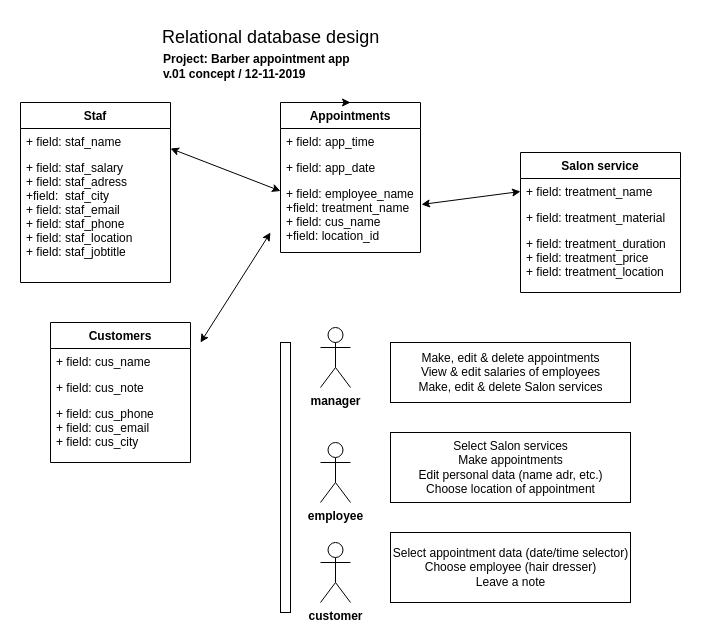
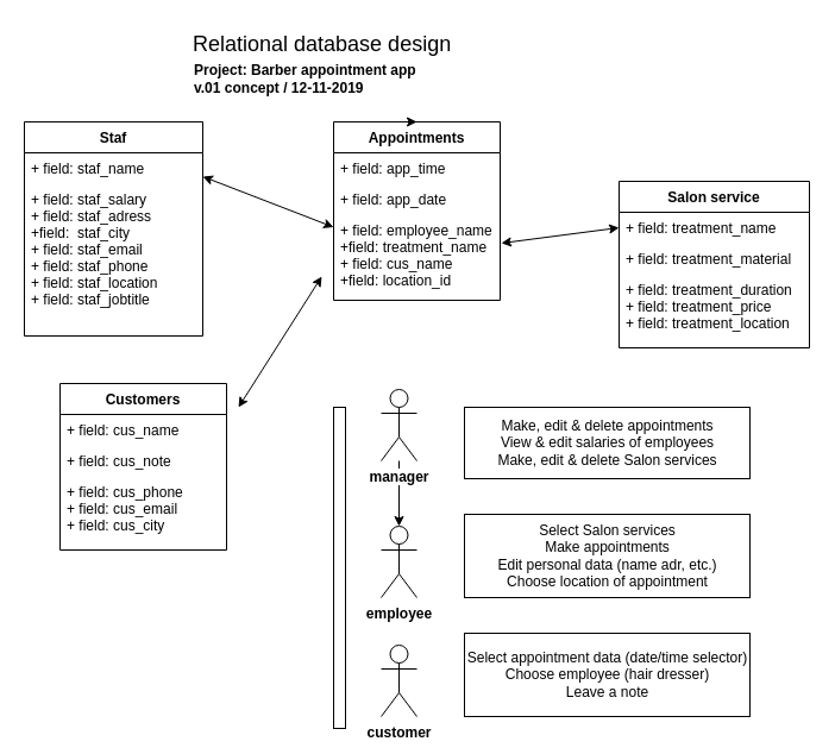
  <mxCell id="0" />
  <mxCell id="1" parent="0" />
  <mxCell id="2" value="Staf" style="swimlane;fontStyle=1;childLayout=stackLayout;horizontal=1;startSize=26;fillColor=none;horizontalStack=0;resizeParent=1;resizeParentMax=0;resizeLast=0;collapsible=1;marginBottom=0;" vertex="1" parent="1"><mxGeometry x="20" y="102" width="150" height="180" as="geometry" /></mxCell>
  <mxCell id="3" value="+ field: staf_name" style="text;strokeColor=none;fillColor=none;align=left;verticalAlign=top;spacingLeft=4;spacingRight=4;overflow=hidden;rotatable=0;points=[[0,0.5],[1,0.5]];portConstraint=eastwest;" vertex="1" parent="2"><mxGeometry y="26" width="150" height="26" as="geometry" /></mxCell>
  <mxCell id="4" value="+ field: staf_salary&#10;+ field: staf_adress&#10;+field:  staf_city&#10;+ field: staf_email&#10;+ field: staf_phone&#10;+ field: staf_location&#10;+ field: staf_jobtitle" style="text;strokeColor=none;fillColor=none;align=left;verticalAlign=top;spacingLeft=4;spacingRight=4;overflow=hidden;rotatable=0;points=[[0,0.5],[1,0.5]];portConstraint=eastwest;" vertex="1" parent="2"><mxGeometry y="52" width="150" height="128" as="geometry" /></mxCell>
  <mxCell id="5" value="Appointments" style="swimlane;fontStyle=1;childLayout=stackLayout;horizontal=1;startSize=26;fillColor=none;horizontalStack=0;resizeParent=1;resizeParentMax=0;resizeLast=0;collapsible=1;marginBottom=0;" vertex="1" parent="1"><mxGeometry x="280" y="102" width="140" height="150" as="geometry" /></mxCell>
  <mxCell id="6" value="+ field: app_time" style="text;strokeColor=none;fillColor=none;align=left;verticalAlign=top;spacingLeft=4;spacingRight=4;overflow=hidden;rotatable=0;points=[[0,0.5],[1,0.5]];portConstraint=eastwest;" vertex="1" parent="5"><mxGeometry y="26" width="140" height="26" as="geometry" /></mxCell>
  <mxCell id="7" value="+ field: app_date" style="text;strokeColor=none;fillColor=none;align=left;verticalAlign=top;spacingLeft=4;spacingRight=4;overflow=hidden;rotatable=0;points=[[0,0.5],[1,0.5]];portConstraint=eastwest;" vertex="1" parent="5"><mxGeometry y="52" width="140" height="26" as="geometry" /></mxCell>
  <mxCell id="8" value="+ field: employee_name&#10;+field: treatment_name&#10;+ field: cus_name&#10;+field: location_id&#10;" style="text;strokeColor=none;fillColor=none;align=left;verticalAlign=top;spacingLeft=4;spacingRight=4;overflow=hidden;rotatable=0;points=[[0,0.5],[1,0.5]];portConstraint=eastwest;" vertex="1" parent="5"><mxGeometry y="78" width="140" height="72" as="geometry" /></mxCell>
  <mxCell id="9" value="" style="endArrow=classic;startArrow=classic;html=1;entryX=0;entryY=0.146;entryDx=0;entryDy=0;entryPerimeter=0;exitX=1;exitY=0.769;exitDx=0;exitDy=0;exitPerimeter=0;" edge="1" parent="1" source="3" target="8"><mxGeometry width="50" height="50" relative="1" as="geometry"><mxPoint x="170" y="172" as="sourcePoint" /><mxPoint x="220" y="122" as="targetPoint" /></mxGeometry></mxCell>
  <mxCell id="10" style="edgeStyle=orthogonalEdgeStyle;rounded=0;orthogonalLoop=1;jettySize=auto;html=1;exitX=0.25;exitY=0;exitDx=0;exitDy=0;entryX=0.5;entryY=0;entryDx=0;entryDy=0;" edge="1" parent="1" source="5" target="5"><mxGeometry relative="1" as="geometry" /></mxCell>
  <mxCell id="11" value="Customers" style="swimlane;fontStyle=1;childLayout=stackLayout;horizontal=1;startSize=26;fillColor=none;horizontalStack=0;resizeParent=1;resizeParentMax=0;resizeLast=0;collapsible=1;marginBottom=0;" vertex="1" parent="1"><mxGeometry x="50" y="322" width="140" height="140" as="geometry" /></mxCell>
  <mxCell id="12" value="+ field: cus_name" style="text;strokeColor=none;fillColor=none;align=left;verticalAlign=top;spacingLeft=4;spacingRight=4;overflow=hidden;rotatable=0;points=[[0,0.5],[1,0.5]];portConstraint=eastwest;" vertex="1" parent="11"><mxGeometry y="26" width="140" height="26" as="geometry" /></mxCell>
  <mxCell id="13" value="+ field: cus_note" style="text;strokeColor=none;fillColor=none;align=left;verticalAlign=top;spacingLeft=4;spacingRight=4;overflow=hidden;rotatable=0;points=[[0,0.5],[1,0.5]];portConstraint=eastwest;" vertex="1" parent="11"><mxGeometry y="52" width="140" height="26" as="geometry" /></mxCell>
  <mxCell id="14" value="+ field: cus_phone&#10;+ field: cus_email&#10;+ field: cus_city&#10;" style="text;strokeColor=none;fillColor=none;align=left;verticalAlign=top;spacingLeft=4;spacingRight=4;overflow=hidden;rotatable=0;points=[[0,0.5],[1,0.5]];portConstraint=eastwest;" vertex="1" parent="11"><mxGeometry y="78" width="140" height="62" as="geometry" /></mxCell>
  <mxCell id="15" value="" style="endArrow=classic;startArrow=classic;html=1;" edge="1" parent="1"><mxGeometry width="50" height="50" relative="1" as="geometry"><mxPoint x="200" y="342" as="sourcePoint" /><mxPoint x="270" y="232" as="targetPoint" /></mxGeometry></mxCell>
  <mxCell id="16" value="Salon service" style="swimlane;fontStyle=1;childLayout=stackLayout;horizontal=1;startSize=26;fillColor=none;horizontalStack=0;resizeParent=1;resizeParentMax=0;resizeLast=0;collapsible=1;marginBottom=0;" vertex="1" parent="1"><mxGeometry x="520" y="152" width="160" height="140" as="geometry" /></mxCell>
  <mxCell id="17" value="+ field: treatment_name" style="text;strokeColor=none;fillColor=none;align=left;verticalAlign=top;spacingLeft=4;spacingRight=4;overflow=hidden;rotatable=0;points=[[0,0.5],[1,0.5]];portConstraint=eastwest;" vertex="1" parent="16"><mxGeometry y="26" width="160" height="26" as="geometry" /></mxCell>
  <mxCell id="18" value="+ field: treatment_material" style="text;strokeColor=none;fillColor=none;align=left;verticalAlign=top;spacingLeft=4;spacingRight=4;overflow=hidden;rotatable=0;points=[[0,0.5],[1,0.5]];portConstraint=eastwest;" vertex="1" parent="16"><mxGeometry y="52" width="160" height="26" as="geometry" /></mxCell>
  <mxCell id="19" value="+ field: treatment_duration&#10;+ field: treatment_price&#10;+ field: treatment_location" style="text;strokeColor=none;fillColor=none;align=left;verticalAlign=top;spacingLeft=4;spacingRight=4;overflow=hidden;rotatable=0;points=[[0,0.5],[1,0.5]];portConstraint=eastwest;" vertex="1" parent="16"><mxGeometry y="78" width="160" height="62" as="geometry" /></mxCell>
  <mxCell id="20" value="" style="endArrow=classic;startArrow=classic;html=1;entryX=0;entryY=0.5;entryDx=0;entryDy=0;" edge="1" parent="1" target="17"><mxGeometry width="50" height="50" relative="1" as="geometry"><mxPoint x="421" y="204" as="sourcePoint" /><mxPoint x="471" y="154" as="targetPoint" /></mxGeometry></mxCell>
+ <mxCell id="21" value="" style="edgeStyle=orthogonalEdgeStyle;rounded=0;orthogonalLoop=1;jettySize=auto;html=1;" edge="1" parent="1" source="22" target="23"><mxGeometry relative="1" as="geometry" /></mxCell>
  <mxCell id="22" value="&lt;b&gt;manager&lt;/b&gt;" style="shape=umlActor;verticalLabelPosition=bottom;labelBackgroundColor=#ffffff;verticalAlign=top;html=1;" vertex="1" parent="1"><mxGeometry x="320" y="327" width="30" height="60" as="geometry" /></mxCell>
  <mxCell id="23" value="&lt;b&gt;employee&lt;/b&gt;" style="shape=umlActor;verticalLabelPosition=bottom;labelBackgroundColor=#ffffff;verticalAlign=top;html=1;" vertex="1" parent="1"><mxGeometry x="320" y="442" width="30" height="60" as="geometry" /></mxCell>
  <mxCell id="24" value="&lt;b&gt;customer&lt;/b&gt;" style="shape=umlActor;verticalLabelPosition=bottom;labelBackgroundColor=#ffffff;verticalAlign=top;html=1;" vertex="1" parent="1"><mxGeometry x="320" y="542" width="30" height="60" as="geometry" /></mxCell>
  <mxCell id="25" value="Make, edit &amp;amp; delete appointments&lt;br&gt;View &amp;amp; edit salaries of employees&lt;br&gt;Make, edit &amp;amp; delete Salon services" style="html=1;" vertex="1" parent="1"><mxGeometry x="390" y="342" width="240" height="60" as="geometry" /></mxCell>
  <mxCell id="26" value="Select Salon services&lt;br&gt;Make appointments&lt;br&gt;Edit personal data (name adr, etc.)&lt;br&gt;Choose location of appointment" style="html=1;" vertex="1" parent="1"><mxGeometry x="390" y="432" width="240" height="70" as="geometry" /></mxCell>
  <mxCell id="27" value="Select appointment data (date/time selector)&lt;br&gt;Choose employee (hair dresser)&lt;br&gt;Leave a note" style="html=1;" vertex="1" parent="1"><mxGeometry x="390" y="532" width="240" height="70" as="geometry" /></mxCell>
  <mxCell id="28" value="" style="html=1;points=[];perimeter=orthogonalPerimeter;" vertex="1" parent="1"><mxGeometry x="280" y="342" width="10" height="270" as="geometry" /></mxCell>
  <mxCell id="29" value="&lt;b&gt;&lt;font style=&quot;font-size: 12px&quot;&gt;&lt;br&gt;Project: Barber appointment app&lt;br&gt;v.01 concept / 12-11-2019&amp;nbsp;&amp;nbsp;&lt;/font&gt;&lt;/b&gt;" style="text;html=1;resizable=0;points=[];autosize=1;align=left;verticalAlign=top;spacingTop=-4;" vertex="1" parent="1"><mxGeometry x="161" y="35" width="200" height="40" as="geometry" /></mxCell>
  <mxCell id="30" value="&lt;font style=&quot;font-size: 18px&quot;&gt;Relational database design&lt;/font&gt;" style="text;html=1;" vertex="1" parent="1"><mxGeometry x="160" y="20" width="170" height="30" as="geometry" /></mxCell>
